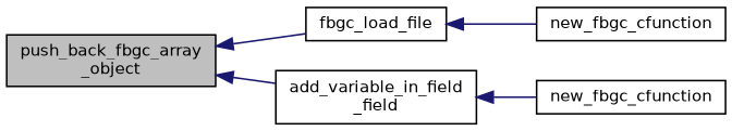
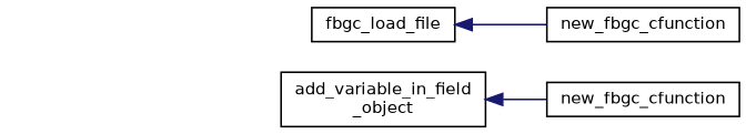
  digraph {
    rankdir=LR
    node [color=black fillcolor=white fontname=Helvetica fontsize=10 shape=record style=filled]
    edge [color=midnightblue dir=back fontname=Helvetica fontsize=10 labelfontname=Helvetica labelfontsize=10 style=solid]
-   n1 [fillcolor=grey75 fontcolor=black height=0.2 label="push_back_fbgc_array\l_object" width=0.4]
    n2 [height=0.2 label=fbgc_load_file width=0.4]
-   n3 [height=0.2 label="add_variable_in_field\l_field" width=0.4]
+   n3 [height=0.2 label="add_variable_in_field\l_object" width=0.4]
    n4 [height=0.2 label=new_fbgc_cfunction width=0.4]
    n5 [height=0.2 label=new_fbgc_cfunction width=0.4]
-   n1 -> n2
-   n1 -> n3
    n2 -> n4
    n3 -> n5
  }
